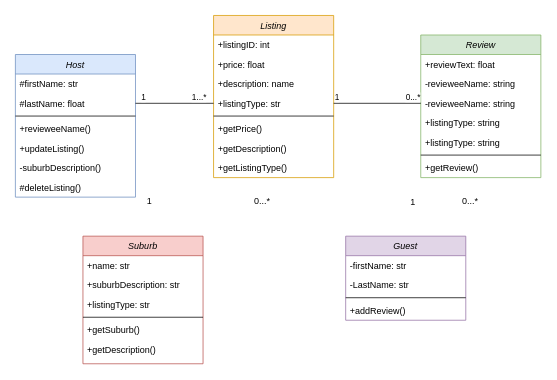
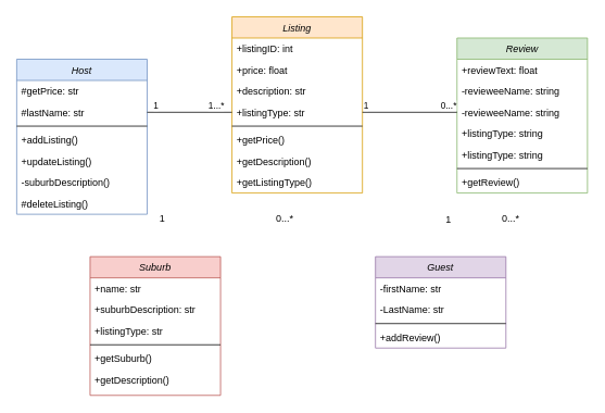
  <mxCell id="0" />
  <mxCell id="1" parent="0" />
  <mxCell id="2" value="Listing" style="swimlane;fontStyle=2;align=center;verticalAlign=top;childLayout=stackLayout;horizontal=1;startSize=26;horizontalStack=0;resizeParent=1;resizeLast=0;collapsible=1;marginBottom=0;rounded=0;shadow=0;strokeWidth=1;fillColor=#ffe6cc;strokeColor=#d79b00;" parent="1" vertex="1"><mxGeometry x="284" y="20" width="160" height="216" as="geometry"><mxRectangle x="230" y="140" width="160" height="26" as="alternateBounds" /></mxGeometry></mxCell>
  <mxCell id="3" value="+listingID: int" style="text;align=left;verticalAlign=top;spacingLeft=4;spacingRight=4;overflow=hidden;rotatable=0;points=[[0,0.5],[1,0.5]];portConstraint=eastwest;" vertex="1" parent="2"><mxGeometry y="26" width="160" height="26" as="geometry" /></mxCell>
  <mxCell id="4" value="+price: float" style="text;align=left;verticalAlign=top;spacingLeft=4;spacingRight=4;overflow=hidden;rotatable=0;points=[[0,0.5],[1,0.5]];portConstraint=eastwest;" parent="2" vertex="1"><mxGeometry y="52" width="160" height="26" as="geometry" /></mxCell>
- <mxCell id="5" value="+description: name" style="text;align=left;verticalAlign=top;spacingLeft=4;spacingRight=4;overflow=hidden;rotatable=0;points=[[0,0.5],[1,0.5]];portConstraint=eastwest;rounded=0;shadow=0;html=0;" parent="2" vertex="1"><mxGeometry y="78" width="160" height="26" as="geometry" /></mxCell>
+ <mxCell id="5" value="+description: str" style="text;align=left;verticalAlign=top;spacingLeft=4;spacingRight=4;overflow=hidden;rotatable=0;points=[[0,0.5],[1,0.5]];portConstraint=eastwest;rounded=0;shadow=0;html=0;" parent="2" vertex="1"><mxGeometry y="78" width="160" height="26" as="geometry" /></mxCell>
  <mxCell id="6" value="+listingType: str" style="text;align=left;verticalAlign=top;spacingLeft=4;spacingRight=4;overflow=hidden;rotatable=0;points=[[0,0.5],[1,0.5]];portConstraint=eastwest;rounded=0;shadow=0;html=0;" parent="2" vertex="1"><mxGeometry y="104" width="160" height="26" as="geometry" /></mxCell>
  <mxCell id="7" value="" style="line;html=1;strokeWidth=1;align=left;verticalAlign=middle;spacingTop=-1;spacingLeft=3;spacingRight=3;rotatable=0;labelPosition=right;points=[];portConstraint=eastwest;" parent="2" vertex="1"><mxGeometry y="130" width="160" height="8" as="geometry" /></mxCell>
  <mxCell id="8" value="+getPrice()" style="text;align=left;verticalAlign=top;spacingLeft=4;spacingRight=4;overflow=hidden;rotatable=0;points=[[0,0.5],[1,0.5]];portConstraint=eastwest;" parent="2" vertex="1"><mxGeometry y="138" width="160" height="26" as="geometry" /></mxCell>
  <mxCell id="9" value="+getDescription()" style="text;align=left;verticalAlign=top;spacingLeft=4;spacingRight=4;overflow=hidden;rotatable=0;points=[[0,0.5],[1,0.5]];portConstraint=eastwest;" vertex="1" parent="2"><mxGeometry y="164" width="160" height="26" as="geometry" /></mxCell>
  <mxCell id="10" value="+getListingType()" style="text;align=left;verticalAlign=top;spacingLeft=4;spacingRight=4;overflow=hidden;rotatable=0;points=[[0,0.5],[1,0.5]];portConstraint=eastwest;" vertex="1" parent="2"><mxGeometry y="190" width="160" height="26" as="geometry" /></mxCell>
  <mxCell id="11" value="Review" style="swimlane;fontStyle=2;align=center;verticalAlign=top;childLayout=stackLayout;horizontal=1;startSize=26;horizontalStack=0;resizeParent=1;resizeLast=0;collapsible=1;marginBottom=0;rounded=0;shadow=0;strokeWidth=1;fillColor=#d5e8d4;strokeColor=#82b366;" vertex="1" parent="1"><mxGeometry x="560" y="46" width="160" height="190" as="geometry"><mxRectangle x="230" y="140" width="160" height="26" as="alternateBounds" /></mxGeometry></mxCell>
  <mxCell id="12" value="+reviewText: float" style="text;align=left;verticalAlign=top;spacingLeft=4;spacingRight=4;overflow=hidden;rotatable=0;points=[[0,0.5],[1,0.5]];portConstraint=eastwest;" vertex="1" parent="11"><mxGeometry y="26" width="160" height="26" as="geometry" /></mxCell>
  <mxCell id="13" value="-revieweeName: string" style="text;align=left;verticalAlign=top;spacingLeft=4;spacingRight=4;overflow=hidden;rotatable=0;points=[[0,0.5],[1,0.5]];portConstraint=eastwest;rounded=0;shadow=0;html=0;" vertex="1" parent="11"><mxGeometry y="52" width="160" height="26" as="geometry" /></mxCell>
  <mxCell id="14" value="-revieweeName: string" style="text;align=left;verticalAlign=top;spacingLeft=4;spacingRight=4;overflow=hidden;rotatable=0;points=[[0,0.5],[1,0.5]];portConstraint=eastwest;rounded=0;shadow=0;html=0;" vertex="1" parent="11"><mxGeometry y="78" width="160" height="26" as="geometry" /></mxCell>
  <mxCell id="15" value="+listingType: string" style="text;align=left;verticalAlign=top;spacingLeft=4;spacingRight=4;overflow=hidden;rotatable=0;points=[[0,0.5],[1,0.5]];portConstraint=eastwest;rounded=0;shadow=0;html=0;" vertex="1" parent="11"><mxGeometry y="104" width="160" height="26" as="geometry" /></mxCell>
  <mxCell id="16" value="+listingType: string" style="text;align=left;verticalAlign=top;spacingLeft=4;spacingRight=4;overflow=hidden;rotatable=0;points=[[0,0.5],[1,0.5]];portConstraint=eastwest;rounded=0;shadow=0;html=0;" vertex="1" parent="11"><mxGeometry y="130" width="160" height="26" as="geometry" /></mxCell>
  <mxCell id="17" value="" style="line;html=1;strokeWidth=1;align=left;verticalAlign=middle;spacingTop=-1;spacingLeft=3;spacingRight=3;rotatable=0;labelPosition=right;points=[];portConstraint=eastwest;" vertex="1" parent="11"><mxGeometry y="156" width="160" height="8" as="geometry" /></mxCell>
  <mxCell id="18" value="+getReview()" style="text;align=left;verticalAlign=top;spacingLeft=4;spacingRight=4;overflow=hidden;rotatable=0;points=[[0,0.5],[1,0.5]];portConstraint=eastwest;" vertex="1" parent="11"><mxGeometry y="164" width="160" height="26" as="geometry" /></mxCell>
  <mxCell id="19" value="Suburb" style="swimlane;fontStyle=2;align=center;verticalAlign=top;childLayout=stackLayout;horizontal=1;startSize=26;horizontalStack=0;resizeParent=1;resizeLast=0;collapsible=1;marginBottom=0;rounded=0;shadow=0;strokeWidth=1;fillColor=#f8cecc;strokeColor=#b85450;" vertex="1" parent="1"><mxGeometry x="110" y="314" width="160" height="170" as="geometry"><mxRectangle x="230" y="140" width="160" height="26" as="alternateBounds" /></mxGeometry></mxCell>
  <mxCell id="20" value="+name: str" style="text;align=left;verticalAlign=top;spacingLeft=4;spacingRight=4;overflow=hidden;rotatable=0;points=[[0,0.5],[1,0.5]];portConstraint=eastwest;" vertex="1" parent="19"><mxGeometry y="26" width="160" height="26" as="geometry" /></mxCell>
  <mxCell id="21" value="+suburbDescription: str" style="text;align=left;verticalAlign=top;spacingLeft=4;spacingRight=4;overflow=hidden;rotatable=0;points=[[0,0.5],[1,0.5]];portConstraint=eastwest;rounded=0;shadow=0;html=0;" vertex="1" parent="19"><mxGeometry y="52" width="160" height="26" as="geometry" /></mxCell>
  <mxCell id="22" value="+listingType: str" style="text;align=left;verticalAlign=top;spacingLeft=4;spacingRight=4;overflow=hidden;rotatable=0;points=[[0,0.5],[1,0.5]];portConstraint=eastwest;rounded=0;shadow=0;html=0;" vertex="1" parent="19"><mxGeometry y="78" width="160" height="26" as="geometry" /></mxCell>
  <mxCell id="23" value="" style="line;html=1;strokeWidth=1;align=left;verticalAlign=middle;spacingTop=-1;spacingLeft=3;spacingRight=3;rotatable=0;labelPosition=right;points=[];portConstraint=eastwest;" vertex="1" parent="19"><mxGeometry y="104" width="160" height="8" as="geometry" /></mxCell>
  <mxCell id="24" value="+getSuburb()" style="text;align=left;verticalAlign=top;spacingLeft=4;spacingRight=4;overflow=hidden;rotatable=0;points=[[0,0.5],[1,0.5]];portConstraint=eastwest;" vertex="1" parent="19"><mxGeometry y="112" width="160" height="26" as="geometry" /></mxCell>
  <mxCell id="25" value="+getDescription()" style="text;align=left;verticalAlign=top;spacingLeft=4;spacingRight=4;overflow=hidden;rotatable=0;points=[[0,0.5],[1,0.5]];portConstraint=eastwest;" vertex="1" parent="19"><mxGeometry y="138" width="160" height="26" as="geometry" /></mxCell>
  <mxCell id="26" value="Host" style="swimlane;fontStyle=2;align=center;verticalAlign=top;childLayout=stackLayout;horizontal=1;startSize=26;horizontalStack=0;resizeParent=1;resizeLast=0;collapsible=1;marginBottom=0;rounded=0;shadow=0;strokeWidth=1;fillColor=#dae8fc;strokeColor=#6c8ebf;" vertex="1" parent="1"><mxGeometry x="20" y="72" width="160" height="190" as="geometry"><mxRectangle x="230" y="140" width="160" height="26" as="alternateBounds" /></mxGeometry></mxCell>
- <mxCell id="27" value="#firstName: str" style="text;align=left;verticalAlign=top;spacingLeft=4;spacingRight=4;overflow=hidden;rotatable=0;points=[[0,0.5],[1,0.5]];portConstraint=eastwest;" vertex="1" parent="26"><mxGeometry y="26" width="160" height="26" as="geometry" /></mxCell>
- <mxCell id="28" value="#lastName: float" style="text;align=left;verticalAlign=top;spacingLeft=4;spacingRight=4;overflow=hidden;rotatable=0;points=[[0,0.5],[1,0.5]];portConstraint=eastwest;rounded=0;shadow=0;html=0;" vertex="1" parent="26"><mxGeometry y="52" width="160" height="26" as="geometry" /></mxCell>
+ <mxCell id="27" value="#getPrice: str" style="text;align=left;verticalAlign=top;spacingLeft=4;spacingRight=4;overflow=hidden;rotatable=0;points=[[0,0.5],[1,0.5]];portConstraint=eastwest;" vertex="1" parent="26"><mxGeometry y="26" width="160" height="26" as="geometry" /></mxCell>
+ <mxCell id="28" value="#lastName: str" style="text;align=left;verticalAlign=top;spacingLeft=4;spacingRight=4;overflow=hidden;rotatable=0;points=[[0,0.5],[1,0.5]];portConstraint=eastwest;rounded=0;shadow=0;html=0;" vertex="1" parent="26"><mxGeometry y="52" width="160" height="26" as="geometry" /></mxCell>
  <mxCell id="29" value="" style="line;html=1;strokeWidth=1;align=left;verticalAlign=middle;spacingTop=-1;spacingLeft=3;spacingRight=3;rotatable=0;labelPosition=right;points=[];portConstraint=eastwest;" vertex="1" parent="26"><mxGeometry y="78" width="160" height="8" as="geometry" /></mxCell>
- <mxCell id="30" value="+revieweeName()" style="text;align=left;verticalAlign=top;spacingLeft=4;spacingRight=4;overflow=hidden;rotatable=0;points=[[0,0.5],[1,0.5]];portConstraint=eastwest;" vertex="1" parent="26"><mxGeometry y="86" width="160" height="26" as="geometry" /></mxCell>
+ <mxCell id="30" value="+addListing()" style="text;align=left;verticalAlign=top;spacingLeft=4;spacingRight=4;overflow=hidden;rotatable=0;points=[[0,0.5],[1,0.5]];portConstraint=eastwest;" vertex="1" parent="26"><mxGeometry y="86" width="160" height="26" as="geometry" /></mxCell>
  <mxCell id="31" value="+updateListing()" style="text;align=left;verticalAlign=top;spacingLeft=4;spacingRight=4;overflow=hidden;rotatable=0;points=[[0,0.5],[1,0.5]];portConstraint=eastwest;" vertex="1" parent="26"><mxGeometry y="112" width="160" height="26" as="geometry" /></mxCell>
  <mxCell id="32" value="-suburbDescription()" style="text;align=left;verticalAlign=top;spacingLeft=4;spacingRight=4;overflow=hidden;rotatable=0;points=[[0,0.5],[1,0.5]];portConstraint=eastwest;" vertex="1" parent="26"><mxGeometry y="138" width="160" height="26" as="geometry" /></mxCell>
  <mxCell id="33" value="#deleteListing()" style="text;align=left;verticalAlign=top;spacingLeft=4;spacingRight=4;overflow=hidden;rotatable=0;points=[[0,0.5],[1,0.5]];portConstraint=eastwest;" vertex="1" parent="26"><mxGeometry y="164" width="160" height="26" as="geometry" /></mxCell>
  <mxCell id="34" value="Guest" style="swimlane;fontStyle=2;align=center;verticalAlign=top;childLayout=stackLayout;horizontal=1;startSize=26;horizontalStack=0;resizeParent=1;resizeLast=0;collapsible=1;marginBottom=0;rounded=0;shadow=0;strokeWidth=1;fillColor=#e1d5e7;strokeColor=#9673a6;" vertex="1" parent="1"><mxGeometry x="460" y="314" width="160" height="112" as="geometry"><mxRectangle x="230" y="140" width="160" height="26" as="alternateBounds" /></mxGeometry></mxCell>
  <mxCell id="35" value="-firstName: str" style="text;align=left;verticalAlign=top;spacingLeft=4;spacingRight=4;overflow=hidden;rotatable=0;points=[[0,0.5],[1,0.5]];portConstraint=eastwest;" vertex="1" parent="34"><mxGeometry y="26" width="160" height="26" as="geometry" /></mxCell>
  <mxCell id="36" value="-LastName: str" style="text;align=left;verticalAlign=top;spacingLeft=4;spacingRight=4;overflow=hidden;rotatable=0;points=[[0,0.5],[1,0.5]];portConstraint=eastwest;rounded=0;shadow=0;html=0;" vertex="1" parent="34"><mxGeometry y="52" width="160" height="26" as="geometry" /></mxCell>
  <mxCell id="37" value="" style="line;html=1;strokeWidth=1;align=left;verticalAlign=middle;spacingTop=-1;spacingLeft=3;spacingRight=3;rotatable=0;labelPosition=right;points=[];portConstraint=eastwest;" vertex="1" parent="34"><mxGeometry y="78" width="160" height="8" as="geometry" /></mxCell>
  <mxCell id="38" value="+addReview()" style="text;align=left;verticalAlign=top;spacingLeft=4;spacingRight=4;overflow=hidden;rotatable=0;points=[[0,0.5],[1,0.5]];portConstraint=eastwest;" vertex="1" parent="34"><mxGeometry y="86" width="160" height="26" as="geometry" /></mxCell>
  <mxCell id="39" value="" style="endArrow=none;html=1;edgeStyle=orthogonalEdgeStyle;rounded=0;exitX=1;exitY=0.5;exitDx=0;exitDy=0;startArrow=none;startFill=0;endFill=0;" edge="1" parent="1" source="28" target="6"><mxGeometry relative="1" as="geometry"><mxPoint x="240" y="264" as="sourcePoint" /><mxPoint x="400" y="264" as="targetPoint" /></mxGeometry></mxCell>
  <mxCell id="40" value="1" style="edgeLabel;resizable=0;html=1;align=left;verticalAlign=bottom;" connectable="0" vertex="1" parent="39"><mxGeometry x="-1" relative="1" as="geometry"><mxPoint x="6" as="offset" /></mxGeometry></mxCell>
  <mxCell id="41" value="1...*" style="edgeLabel;resizable=0;html=1;align=right;verticalAlign=bottom;" connectable="0" vertex="1" parent="39"><mxGeometry x="1" relative="1" as="geometry"><mxPoint x="-9" as="offset" /></mxGeometry></mxCell>
  <mxCell id="42" value="" style="endArrow=none;html=1;edgeStyle=orthogonalEdgeStyle;rounded=0;exitX=1;exitY=0.5;exitDx=0;exitDy=0;entryX=0;entryY=0.5;entryDx=0;entryDy=0;" edge="1" parent="1" source="6" target="14"><mxGeometry relative="1" as="geometry"><mxPoint x="480" y="44" as="sourcePoint" /><mxPoint x="660" y="14" as="targetPoint" /></mxGeometry></mxCell>
  <mxCell id="43" value="1" style="edgeLabel;resizable=0;html=1;align=left;verticalAlign=bottom;" connectable="0" vertex="1" parent="42"><mxGeometry x="-1" relative="1" as="geometry" /></mxCell>
  <mxCell id="44" value="0...*" style="edgeLabel;resizable=0;html=1;align=right;verticalAlign=bottom;" connectable="0" vertex="1" parent="42"><mxGeometry x="1" relative="1" as="geometry" /></mxCell>
  <mxCell id="45" value="1" style="text;html=1;strokeColor=none;fillColor=none;align=center;verticalAlign=middle;whiteSpace=wrap;rounded=0;" vertex="1" parent="1"><mxGeometry x="520" y="254" width="60" height="30" as="geometry" /></mxCell>
  <mxCell id="46" value="0...*" style="text;html=1;strokeColor=none;fillColor=none;align=center;verticalAlign=middle;whiteSpace=wrap;rounded=0;" vertex="1" parent="1"><mxGeometry x="596" y="252" width="60" height="30" as="geometry" /></mxCell>
  <mxCell id="47" value="1" style="text;html=1;strokeColor=none;fillColor=none;align=center;verticalAlign=middle;whiteSpace=wrap;rounded=0;" vertex="1" parent="1"><mxGeometry x="169" y="252" width="60" height="30" as="geometry" /></mxCell>
  <mxCell id="48" value="0...*" style="text;html=1;strokeColor=none;fillColor=none;align=center;verticalAlign=middle;whiteSpace=wrap;rounded=0;" vertex="1" parent="1"><mxGeometry x="319" y="252" width="60" height="30" as="geometry" /></mxCell>
